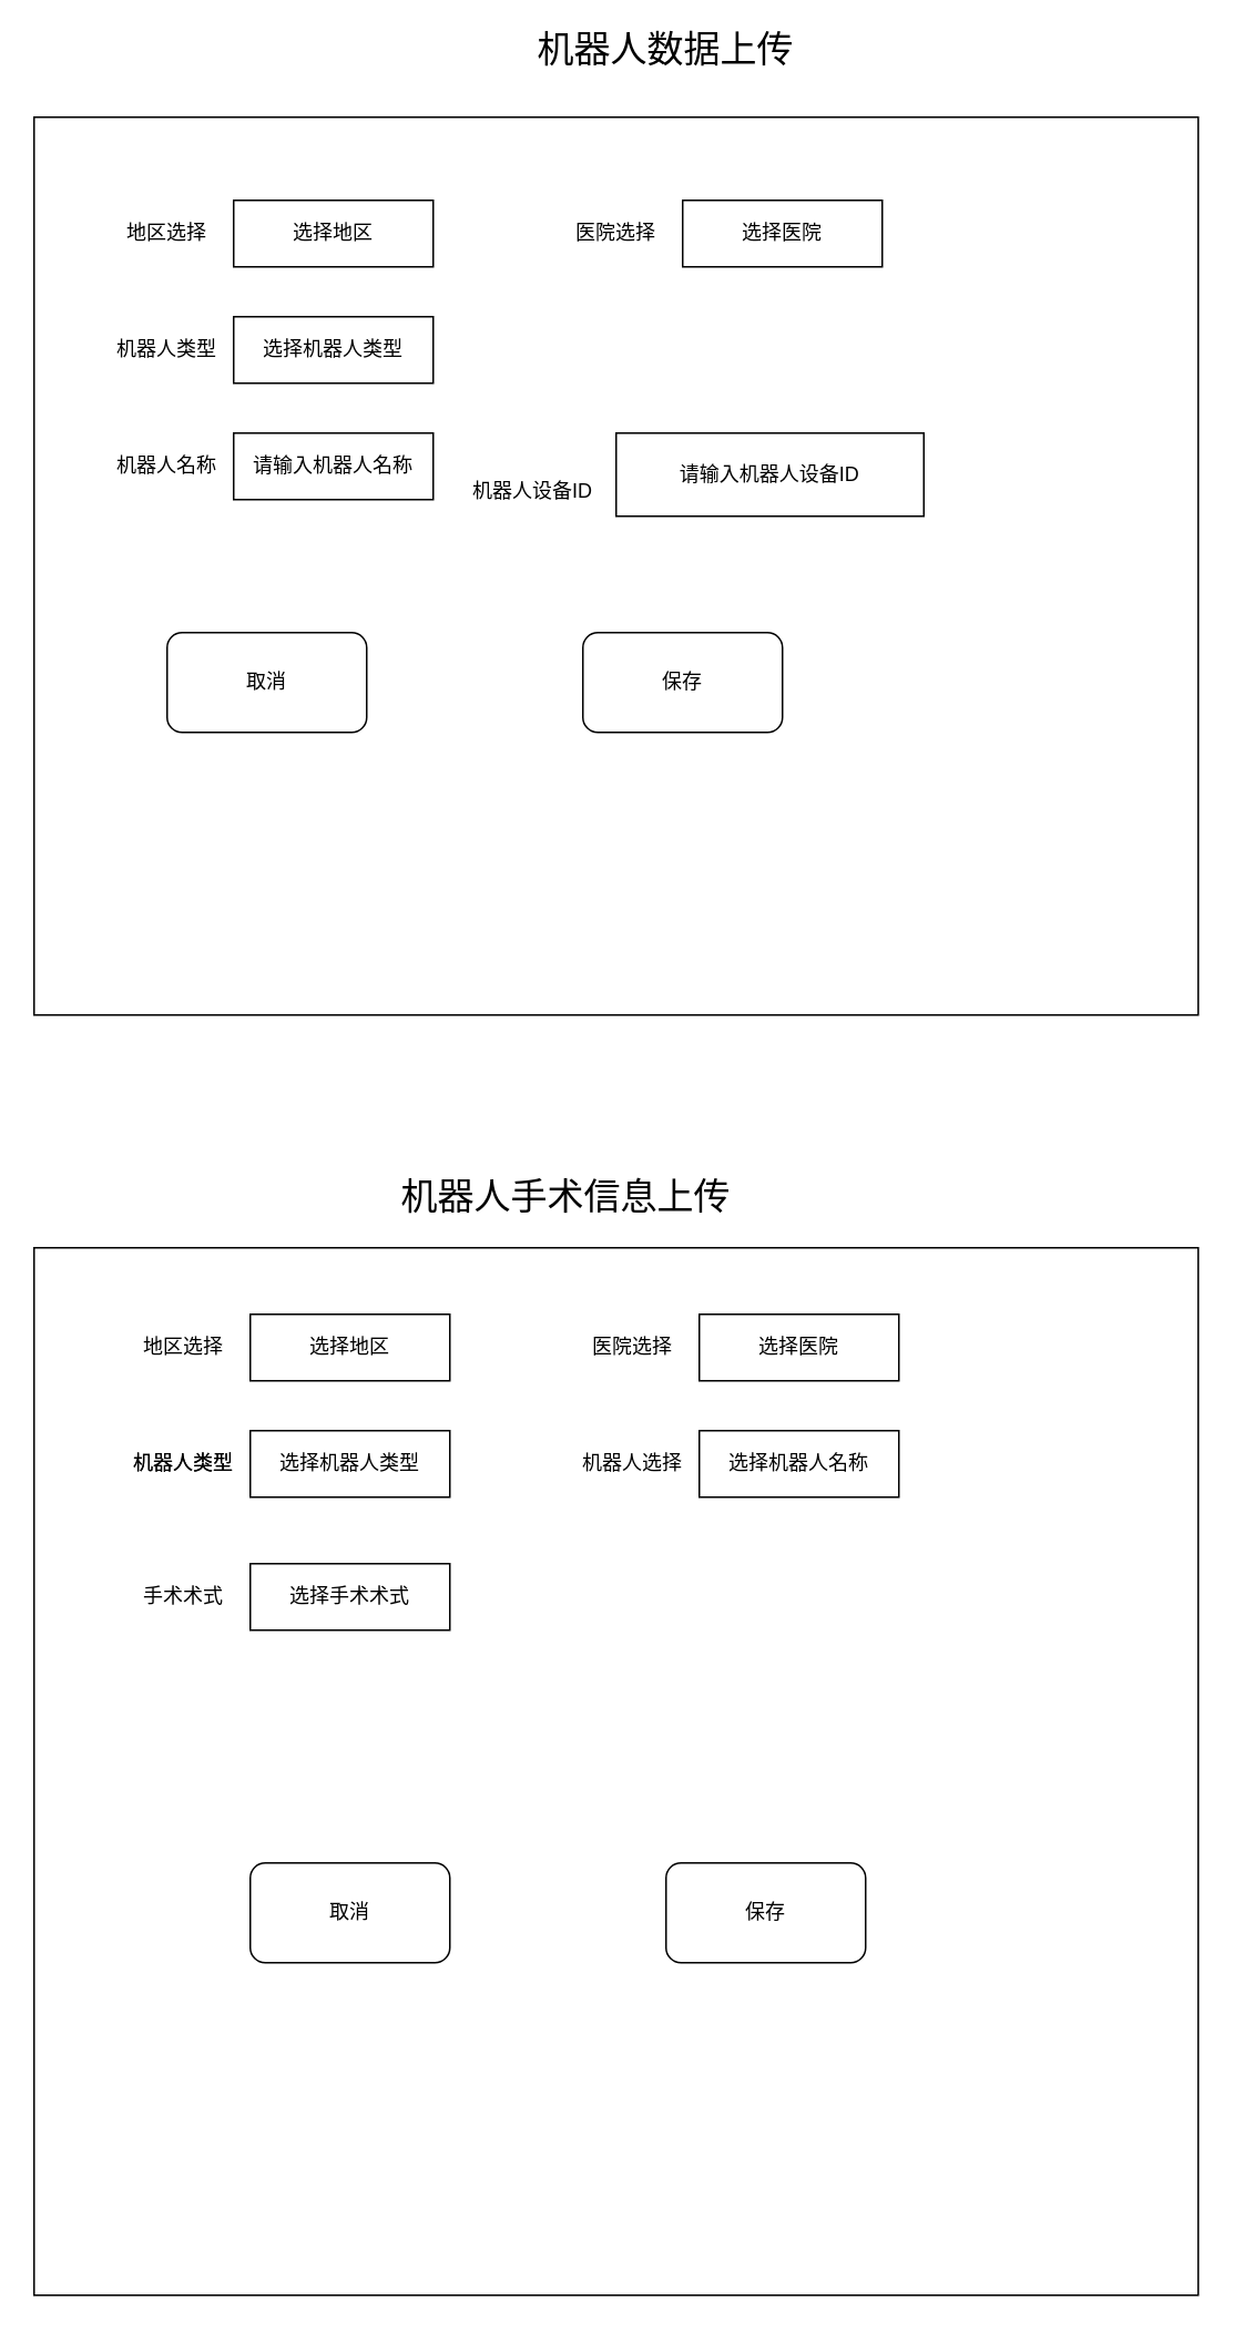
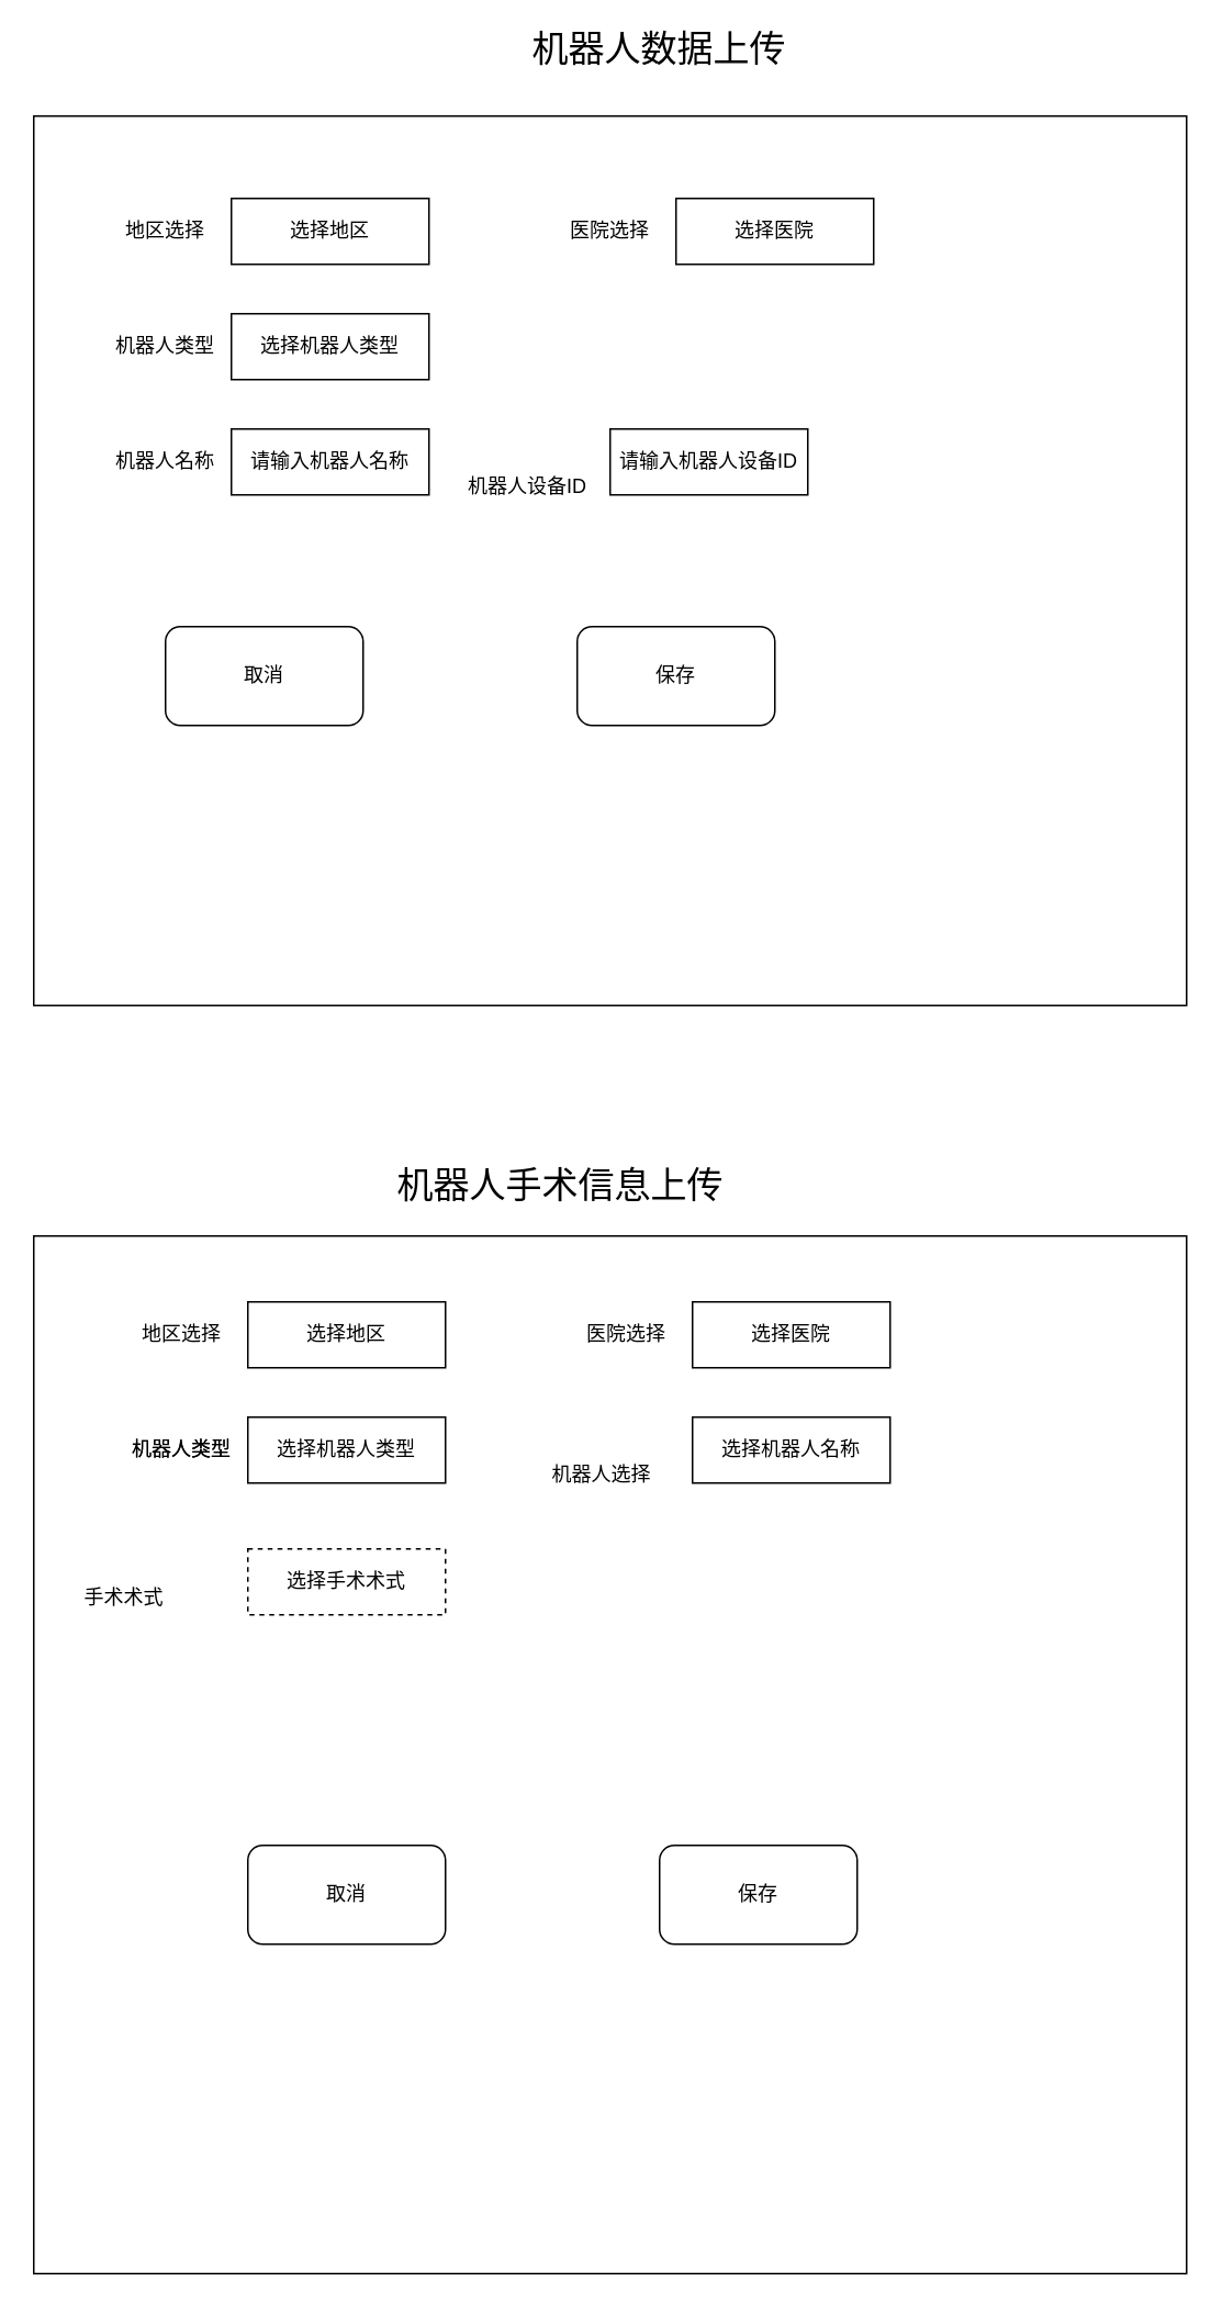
  <mxCell id="0" />
  <mxCell id="1" parent="0" />
  <mxCell id="2" value="" style="rounded=0;whiteSpace=wrap;html=1;" parent="1" vertex="1"><mxGeometry x="20" y="70" width="700" height="540" as="geometry" /></mxCell>
  <mxCell id="3" value="选择地区" style="rounded=0;whiteSpace=wrap;html=1;" parent="1" vertex="1"><mxGeometry x="140" y="120" width="120" height="40" as="geometry" /></mxCell>
  <mxCell id="4" value="地区选择" style="text;html=1;strokeColor=none;fillColor=none;align=center;verticalAlign=middle;whiteSpace=wrap;rounded=0;" parent="1" vertex="1"><mxGeometry x="60" y="130" width="80" height="20" as="geometry" /></mxCell>
  <mxCell id="5" value="选择医院" style="rounded=0;whiteSpace=wrap;html=1;" parent="1" vertex="1"><mxGeometry x="410" y="120" width="120" height="40" as="geometry" /></mxCell>
  <mxCell id="6" value="医院选择" style="text;html=1;strokeColor=none;fillColor=none;align=center;verticalAlign=middle;whiteSpace=wrap;rounded=0;" parent="1" vertex="1"><mxGeometry x="330" y="130" width="80" height="20" as="geometry" /></mxCell>
  <mxCell id="7" value="选择机器人类型" style="rounded=0;whiteSpace=wrap;html=1;" parent="1" vertex="1"><mxGeometry x="140" y="190" width="120" height="40" as="geometry" /></mxCell>
  <mxCell id="8" value="机器人类型" style="text;html=1;strokeColor=none;fillColor=none;align=center;verticalAlign=middle;whiteSpace=wrap;rounded=0;" parent="1" vertex="1"><mxGeometry x="60" y="200" width="80" height="20" as="geometry" /></mxCell>
  <mxCell id="9" value="请输入机器人名称" style="rounded=0;whiteSpace=wrap;html=1;" parent="1" vertex="1"><mxGeometry x="140" y="260" width="120" height="40" as="geometry" /></mxCell>
  <mxCell id="10" value="机器人名称" style="text;html=1;strokeColor=none;fillColor=none;align=center;verticalAlign=middle;whiteSpace=wrap;rounded=0;" parent="1" vertex="1"><mxGeometry x="60" y="270" width="80" height="20" as="geometry" /></mxCell>
  <mxCell id="11" value="取消" style="rounded=1;whiteSpace=wrap;html=1;" parent="1" vertex="1"><mxGeometry x="100" y="380" width="120" height="60" as="geometry" /></mxCell>
  <mxCell id="12" value="保存" style="rounded=1;whiteSpace=wrap;html=1;" parent="1" vertex="1"><mxGeometry x="350" y="380" width="120" height="60" as="geometry" /></mxCell>
  <mxCell id="13" value="" style="rounded=0;whiteSpace=wrap;html=1;" parent="1" vertex="1"><mxGeometry x="20" y="750" width="700" height="630" as="geometry" /></mxCell>
  <mxCell id="14" value="&lt;font style=&quot;font-size: 22px&quot;&gt;机器人数据上传&lt;/font&gt;" style="text;html=1;strokeColor=none;fillColor=none;align=center;verticalAlign=middle;whiteSpace=wrap;rounded=0;" parent="1" vertex="1"><mxGeometry x="270" y="20" width="260" height="20" as="geometry" /></mxCell>
  <mxCell id="15" value="&lt;font style=&quot;font-size: 22px&quot;&gt;机器人手术信息上传&lt;/font&gt;" style="text;html=1;strokeColor=none;fillColor=none;align=center;verticalAlign=middle;whiteSpace=wrap;rounded=0;" parent="1" vertex="1"><mxGeometry x="210" y="710" width="260" height="20" as="geometry" /></mxCell>
  <mxCell id="16" value="选择地区" style="rounded=0;whiteSpace=wrap;html=1;" parent="1" vertex="1"><mxGeometry x="150" y="790" width="120" height="40" as="geometry" /></mxCell>
  <mxCell id="17" value="地区选择" style="text;html=1;strokeColor=none;fillColor=none;align=center;verticalAlign=middle;whiteSpace=wrap;rounded=0;" parent="1" vertex="1"><mxGeometry x="70" y="800" width="80" height="20" as="geometry" /></mxCell>
  <mxCell id="18" value="选择医院" style="rounded=0;whiteSpace=wrap;html=1;" parent="1" vertex="1"><mxGeometry x="420" y="790" width="120" height="40" as="geometry" /></mxCell>
  <mxCell id="19" value="医院选择" style="text;html=1;strokeColor=none;fillColor=none;align=center;verticalAlign=middle;whiteSpace=wrap;rounded=0;" parent="1" vertex="1"><mxGeometry x="340" y="800" width="80" height="20" as="geometry" /></mxCell>
  <mxCell id="20" value="选择机器人类型" style="rounded=0;whiteSpace=wrap;html=1;" parent="1" vertex="1"><mxGeometry x="150" y="860" width="120" height="40" as="geometry" /></mxCell>
  <mxCell id="21" value="机器人类型" style="text;html=1;strokeColor=none;fillColor=none;align=center;verticalAlign=middle;whiteSpace=wrap;rounded=0;" parent="1" vertex="1"><mxGeometry x="70" y="870" width="80" height="20" as="geometry" /></mxCell>
  <mxCell id="22" value="机器人类型" style="text;html=1;strokeColor=none;fillColor=none;align=center;verticalAlign=middle;whiteSpace=wrap;rounded=0;" parent="1" vertex="1"><mxGeometry x="70" y="870" width="80" height="20" as="geometry" /></mxCell>
  <mxCell id="23" value="选择机器人名称" style="rounded=0;whiteSpace=wrap;html=1;" parent="1" vertex="1"><mxGeometry x="420" y="860" width="120" height="40" as="geometry" /></mxCell>
- <mxCell id="24" value="机器人选择" style="text;html=1;strokeColor=none;fillColor=none;align=center;verticalAlign=middle;whiteSpace=wrap;rounded=0;" parent="1" vertex="1"><mxGeometry x="340" y="870" width="80" height="20" as="geometry" /></mxCell>
- <mxCell id="25" value="手术术式" style="text;html=1;strokeColor=none;fillColor=none;align=center;verticalAlign=middle;whiteSpace=wrap;rounded=0;" parent="1" vertex="1"><mxGeometry x="70" y="950" width="80" height="20" as="geometry" /></mxCell>
- <mxCell id="26" value="选择手术术式" style="rounded=0;whiteSpace=wrap;html=1;" parent="1" vertex="1"><mxGeometry x="150" y="940" width="120" height="40" as="geometry" /></mxCell>
+ <mxCell id="24" value="机器人选择" style="text;html=1;strokeColor=none;fillColor=none;align=center;verticalAlign=middle;whiteSpace=wrap;rounded=0;" parent="1" vertex="1"><mxGeometry x="325" y="885" width="80" height="20" as="geometry" /></mxCell>
+ <mxCell id="25" value="手术术式" style="text;html=1;strokeColor=none;fillColor=none;align=center;verticalAlign=middle;whiteSpace=wrap;rounded=0;" parent="1" vertex="1"><mxGeometry x="35" y="960" width="80" height="20" as="geometry" /></mxCell>
+ <mxCell id="26" value="选择手术术式" style="rounded=0;whiteSpace=wrap;html=1;dashed=1;" parent="1" vertex="1"><mxGeometry x="150" y="940" width="120" height="40" as="geometry" /></mxCell>
  <mxCell id="27" value="取消" style="rounded=1;whiteSpace=wrap;html=1;" parent="1" vertex="1"><mxGeometry x="150" y="1120" width="120" height="60" as="geometry" /></mxCell>
  <mxCell id="28" value="保存" style="rounded=1;whiteSpace=wrap;html=1;" parent="1" vertex="1"><mxGeometry x="400" y="1120" width="120" height="60" as="geometry" /></mxCell>
- <mxCell id="29" value="请输入机器人设备ID" style="rounded=0;whiteSpace=wrap;html=1;" vertex="1" parent="1"><mxGeometry x="370" y="260" width="185" height="50" as="geometry" /></mxCell>
+ <mxCell id="29" value="请输入机器人设备ID" style="rounded=0;whiteSpace=wrap;html=1;" vertex="1" parent="1"><mxGeometry x="370" y="260" width="120" height="40" as="geometry" /></mxCell>
  <mxCell id="30" value="机器人设备ID" style="text;html=1;strokeColor=none;fillColor=none;align=center;verticalAlign=middle;whiteSpace=wrap;rounded=0;" vertex="1" parent="1"><mxGeometry x="280" y="285" width="80" height="20" as="geometry" /></mxCell>
